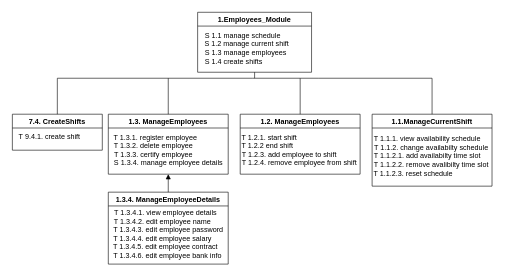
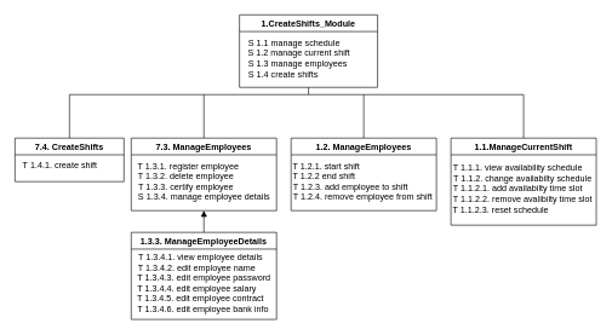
  <mxCell id="0" />
  <mxCell id="1" parent="0" />
- <mxCell id="2" value="1.Employees_Module" style="swimlane;" vertex="1" parent="1"><mxGeometry x="329" y="20" width="190" height="100" as="geometry" /></mxCell>
+ <mxCell id="2" value="1.CreateShifts_Module" style="swimlane;" vertex="1" parent="1"><mxGeometry x="329" y="20" width="190" height="100" as="geometry" /></mxCell>
  <mxCell id="3" value="&amp;nbsp; &amp;nbsp; &amp;nbsp; &amp;nbsp; &amp;nbsp;S 1.1 manage schedule&lt;br&gt;&amp;nbsp; &amp;nbsp; &amp;nbsp; &amp;nbsp; &amp;nbsp; &amp;nbsp; &amp;nbsp;S 1.2 manage current shift&lt;br&gt;&amp;nbsp; &amp;nbsp; &amp;nbsp; &amp;nbsp; &amp;nbsp; &amp;nbsp; S 1.3 manage employees&lt;br&gt;S 1.4 create shifts" style="text;html=1;align=center;verticalAlign=middle;resizable=0;points=[];autosize=1;strokeColor=none;fillColor=none;" vertex="1" parent="2"><mxGeometry x="-40" y="30" width="200" height="60" as="geometry" /></mxCell>
  <mxCell id="4" value="1.1.ManageCurrentShift" style="swimlane;" vertex="1" parent="1"><mxGeometry x="620" y="190" width="200" height="120" as="geometry" /></mxCell>
  <mxCell id="5" value="&lt;span style=&quot;white-space: pre;&quot;&gt;&#09;&lt;/span&gt;&amp;nbsp; &amp;nbsp; &amp;nbsp;T 1.1.1. view availability schedule&lt;br&gt;&amp;nbsp; &amp;nbsp; &lt;span style=&quot;white-space: pre;&quot;&gt;&#09;&lt;/span&gt;&lt;span style=&quot;white-space: pre;&quot;&gt;&#09;&lt;/span&gt;&amp;nbsp;T 1.1.2. change availabilty schedule&lt;br&gt;&lt;span style=&quot;white-space: pre;&quot;&gt;&#09;&lt;/span&gt;&amp;nbsp; &amp;nbsp; &amp;nbsp;T 1.1.2.1. add availabilty time slot&lt;br&gt;&amp;nbsp; &amp;nbsp; &lt;span style=&quot;white-space: pre;&quot;&gt;&#09;&lt;/span&gt;&lt;span style=&quot;white-space: pre;&quot;&gt;&#09;&lt;/span&gt;&amp;nbsp;T 1.1.2.2. remove avalibilty time slot&lt;br&gt;T 1.1.2.3. reset schedule&amp;nbsp;" style="text;html=1;align=center;verticalAlign=middle;resizable=0;points=[];autosize=1;strokeColor=none;fillColor=none;" vertex="1" parent="4"><mxGeometry x="-60" y="30" width="260" height="80" as="geometry" /></mxCell>
- <mxCell id="6" value="1.3. ManageEmployees" style="swimlane;" vertex="1" parent="1"><mxGeometry x="180" y="190" width="200" height="100" as="geometry" /></mxCell>
+ <mxCell id="6" value="7.3. ManageEmployees" style="swimlane;" vertex="1" parent="1"><mxGeometry x="180" y="190" width="200" height="100" as="geometry" /></mxCell>
  <mxCell id="7" value="&amp;nbsp; T 1.3.1. register employee&lt;br&gt;T 1.3.2. delete employee&lt;br&gt;T 1.3.3. certify employee&lt;br&gt;&amp;nbsp; &amp;nbsp; &amp;nbsp; &amp;nbsp; &amp;nbsp; &amp;nbsp; &amp;nbsp; &amp;nbsp;S 1.3.4. manage employee details" style="text;html=1;align=center;verticalAlign=middle;resizable=0;points=[];autosize=1;strokeColor=none;fillColor=none;" vertex="1" parent="6"><mxGeometry x="-50" y="30" width="250" height="60" as="geometry" /></mxCell>
  <mxCell id="8" value="7.4. CreateShifts" style="swimlane;" vertex="1" parent="1"><mxGeometry x="20" y="190" width="150" height="60" as="geometry" /></mxCell>
- <mxCell id="9" value="&amp;nbsp;T 9.4.1. create shift&lt;br&gt;&amp;nbsp; &amp;nbsp; &lt;span style=&quot;white-space: pre;&quot;&gt;&#09;&lt;/span&gt;&lt;span style=&quot;white-space: pre;&quot;&gt;&#09;&lt;/span&gt;&amp;nbsp;" style="text;html=1;align=center;verticalAlign=middle;resizable=0;points=[];autosize=1;strokeColor=none;fillColor=none;" vertex="1" parent="8"><mxGeometry y="30" width="120" height="30" as="geometry" /></mxCell>
- <mxCell id="10" value="1.3.4. ManageEmployeeDetails" style="swimlane;" vertex="1" parent="1"><mxGeometry x="180" y="320" width="200" height="120" as="geometry" /></mxCell>
+ <mxCell id="9" value="&amp;nbsp;T 1.4.1. create shift&lt;br&gt;&amp;nbsp; &amp;nbsp; &lt;span style=&quot;white-space: pre;&quot;&gt;&#09;&lt;/span&gt;&lt;span style=&quot;white-space: pre;&quot;&gt;&#09;&lt;/span&gt;&amp;nbsp;" style="text;html=1;align=center;verticalAlign=middle;resizable=0;points=[];autosize=1;strokeColor=none;fillColor=none;" vertex="1" parent="8"><mxGeometry y="30" width="120" height="30" as="geometry" /></mxCell>
+ <mxCell id="10" value="1.3.3. ManageEmployeeDetails" style="swimlane;" vertex="1" parent="1"><mxGeometry x="180" y="320" width="200" height="120" as="geometry" /></mxCell>
  <mxCell id="11" value="&amp;nbsp; &amp;nbsp;T 1.3.4.1. view employee details&lt;br&gt;T 1.3.4.2. edit employee name&lt;br&gt;&amp;nbsp; &amp;nbsp; &amp;nbsp; T 1.3.4.3. edit employee password&lt;br&gt;T 1.3.4.4. edit employee salary&lt;br&gt;&amp;nbsp; &amp;nbsp;T 1.3.4.5. edit employee contract&lt;br&gt;&amp;nbsp; &amp;nbsp; &amp;nbsp;T 1.3.4.6. edit employee bank info" style="text;html=1;align=center;verticalAlign=middle;resizable=0;points=[];autosize=1;strokeColor=none;fillColor=none;" vertex="1" parent="10"><mxGeometry x="-20" y="25" width="220" height="90" as="geometry" /></mxCell>
  <mxCell id="12" value="1.2. ManageEmployees" style="swimlane;" vertex="1" parent="1"><mxGeometry x="400" y="190" width="200" height="100" as="geometry" /></mxCell>
  <mxCell id="13" value="&amp;nbsp; T 1.2.1. start shift&lt;br&gt;T 1.2.2 end shift&lt;br&gt;&amp;nbsp; &amp;nbsp; &amp;nbsp; &amp;nbsp;&lt;span style=&quot;white-space: pre;&quot;&gt;&#09;&lt;/span&gt;&lt;span style=&quot;white-space: pre;&quot;&gt;&#09;&lt;/span&gt;&amp;nbsp; &amp;nbsp; &amp;nbsp; T 1.2.3. add employee to shift&lt;br&gt;&amp;nbsp; &lt;span style=&quot;white-space: pre;&quot;&gt;&#09;&lt;/span&gt;&lt;span style=&quot;white-space: pre;&quot;&gt;&#09;&lt;/span&gt;&lt;span style=&quot;white-space: pre;&quot;&gt;&#09;&lt;/span&gt;&lt;span style=&quot;white-space: pre;&quot;&gt;&#09;&lt;/span&gt;T 1.2.4. remove employee from shift" style="text;html=1;align=center;verticalAlign=middle;resizable=0;points=[];autosize=1;strokeColor=none;fillColor=none;" vertex="1" parent="12"><mxGeometry x="-110" y="30" width="310" height="60" as="geometry" /></mxCell>
  <mxCell id="14" value="" style="endArrow=none;html=1;rounded=0;entryX=0.5;entryY=1;entryDx=0;entryDy=0;" edge="1" parent="1" target="2"><mxGeometry width="50" height="50" relative="1" as="geometry"><mxPoint x="424" y="130" as="sourcePoint" /><mxPoint x="450" y="180" as="targetPoint" /></mxGeometry></mxCell>
  <mxCell id="15" value="" style="endArrow=none;html=1;rounded=0;entryX=0.5;entryY=0;entryDx=0;entryDy=0;" edge="1" parent="1" target="4"><mxGeometry width="50" height="50" relative="1" as="geometry"><mxPoint x="420" y="130" as="sourcePoint" /><mxPoint x="450" y="180" as="targetPoint" /><Array as="points"><mxPoint x="500" y="130" /><mxPoint x="530" y="130" /><mxPoint x="720" y="130" /></Array></mxGeometry></mxCell>
  <mxCell id="16" value="" style="endArrow=none;html=1;rounded=0;exitX=0.5;exitY=0;exitDx=0;exitDy=0;" edge="1" parent="1" source="12"><mxGeometry width="50" height="50" relative="1" as="geometry"><mxPoint x="400" y="230" as="sourcePoint" /><mxPoint x="500" y="130" as="targetPoint" /></mxGeometry></mxCell>
  <mxCell id="17" value="" style="endArrow=none;html=1;rounded=0;exitX=0.5;exitY=0;exitDx=0;exitDy=0;" edge="1" parent="1" source="8"><mxGeometry width="50" height="50" relative="1" as="geometry"><mxPoint x="400" y="230" as="sourcePoint" /><mxPoint x="420" y="130" as="targetPoint" /><Array as="points"><mxPoint x="95" y="130" /></Array></mxGeometry></mxCell>
  <mxCell id="18" value="" style="endArrow=none;html=1;rounded=0;exitX=0.5;exitY=0;exitDx=0;exitDy=0;" edge="1" parent="1" source="6"><mxGeometry width="50" height="50" relative="1" as="geometry"><mxPoint x="400" y="230" as="sourcePoint" /><mxPoint x="280" y="130" as="targetPoint" /></mxGeometry></mxCell>
  <mxCell id="19" value="" style="endArrow=block;html=1;rounded=0;exitX=0.5;exitY=0;exitDx=0;exitDy=0;entryX=0.5;entryY=1;entryDx=0;entryDy=0;" edge="1" parent="1" source="10" target="6"><mxGeometry width="50" height="50" relative="1" as="geometry"><mxPoint x="400" y="230" as="sourcePoint" /><mxPoint x="450" y="180" as="targetPoint" /></mxGeometry></mxCell>
